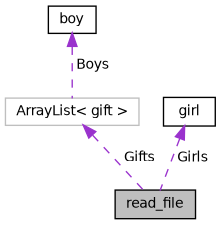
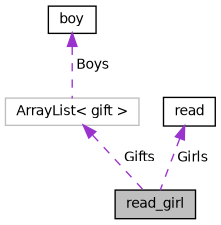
  digraph {
    node [color=black fillcolor=white fontname=Helvetica fontsize=10 shape=record style=filled]
    edge [color=darkorchid3 dir=back fontname=Helvetica fontsize=10 labelfontname=Helvetica labelfontsize=10 style=dashed]
-   n1 [fillcolor=grey75 fontcolor=black height=0.2 label=read_file width=0.4]
+   n1 [fillcolor=grey75 fontcolor=black height=0.2 label=read_girl width=0.4]
    n2 [height=0.2 label=boy width=0.4]
    n3 [color=grey75 height=0.2 label="ArrayList\< gift \>" width=0.4]
-   n4 [height=0.2 label=girl width=0.4]
+   n4 [height=0.2 label=read width=0.4]
    n2 -> n3 [label=" Boys"]
    n3 -> n1 [label=" Gifts"]
    n4 -> n1 [label=" Girls"]
  }
